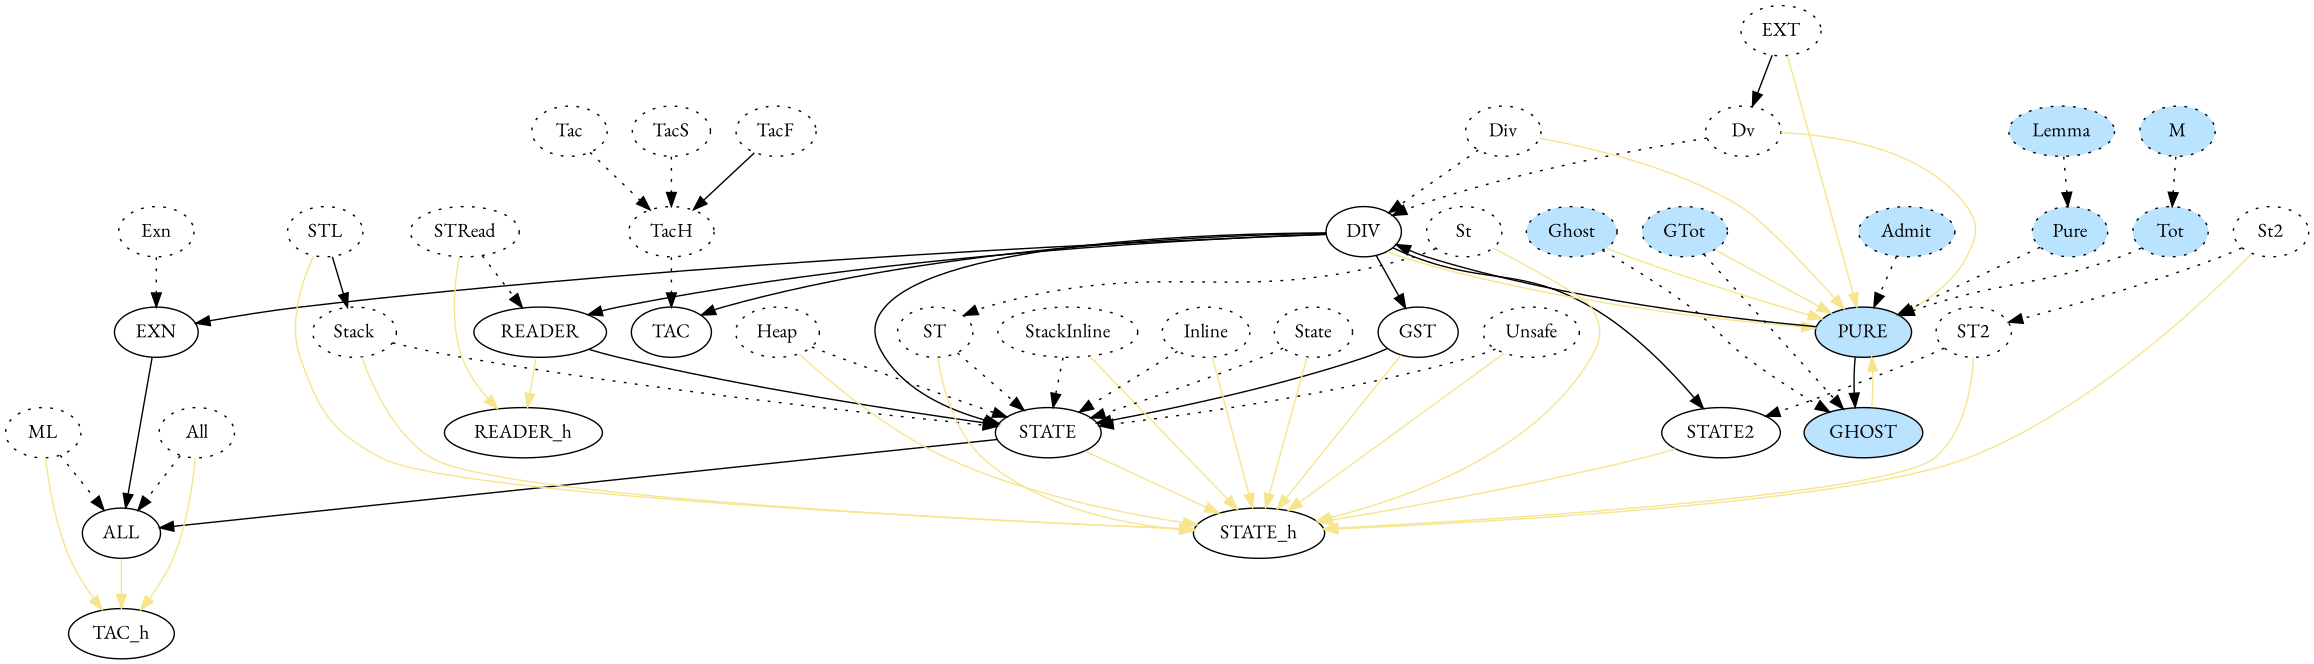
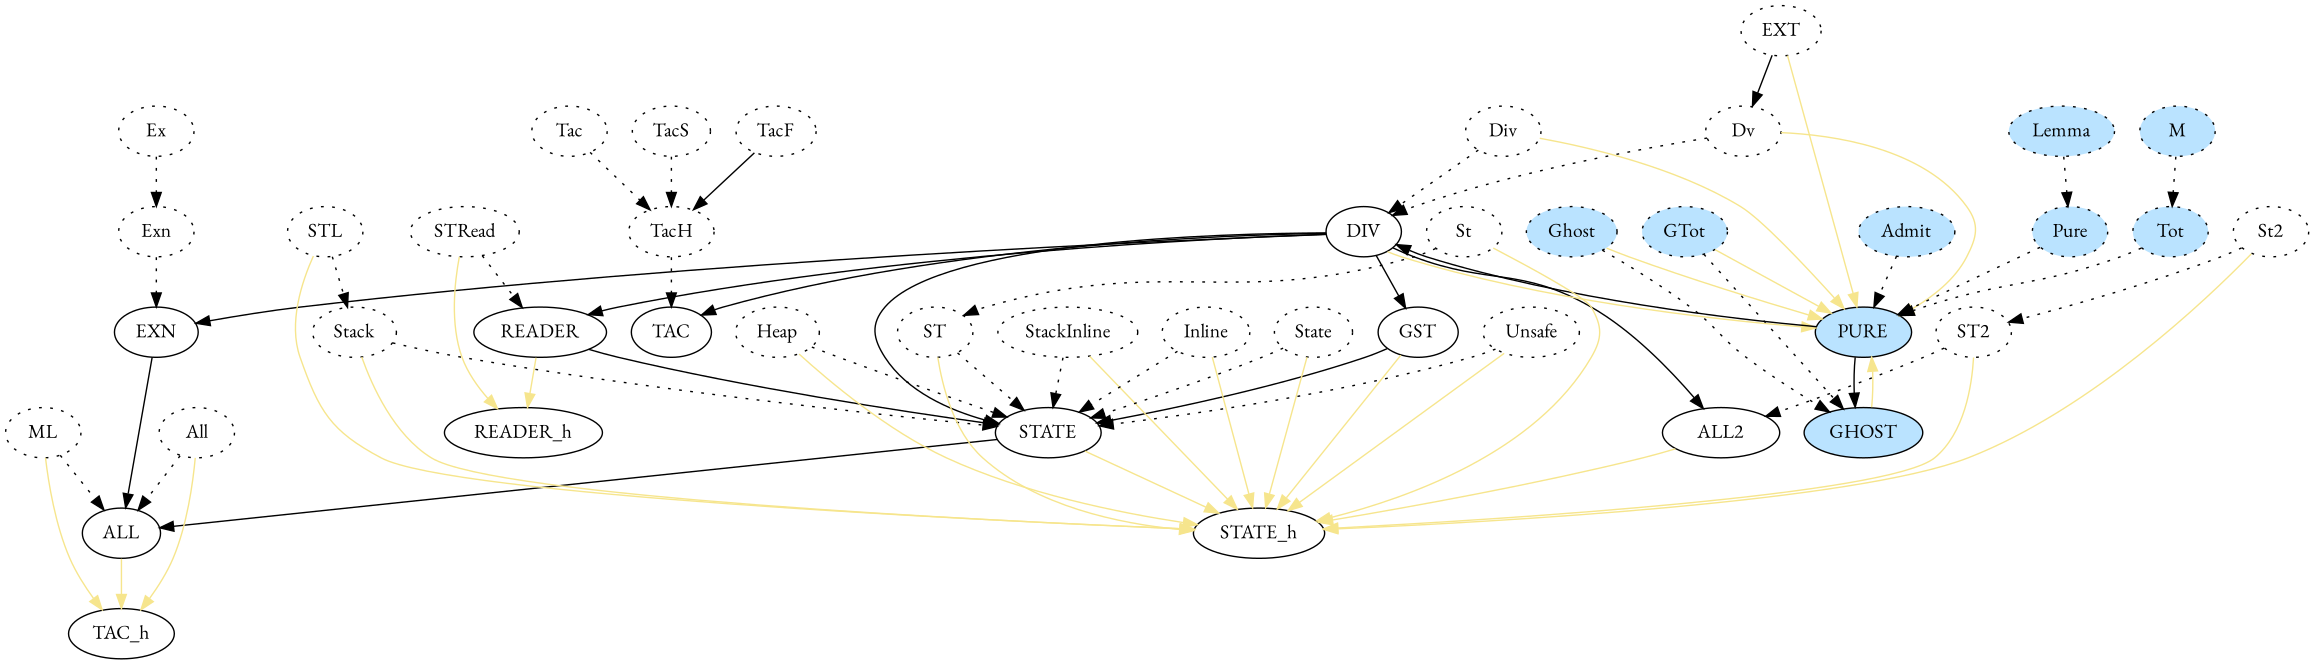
  digraph {
    fontname="EB Garamond"
    node [fontname="EB Garamond" style=dotted]
    edge [fontname="EB Garamond"]
    ALL [style=""]
    n2 [label=TAC_h style=""]
    GST [style=""]
    STATE [style=""]
    STATE_h [style=""]
    DIV [style=""]
    EXN [style=""]
    READER [style=""]
-   STATE2 [style=""]
+   STATE2 [label=ALL2 style=""]
    TAC [style=""]
    PURE [fillcolor="#bae3ff" style=filled]
    READER_h [style=""]
    GHOST [fillcolor="#bae3ff" style=filled]
    All
    ML
    Unsafe
    Stack
    Heap
    ST
    St
    StackInline
    Inline
    STL
    Div
    Dv
    EXT
    Exn
+   Ex
    STRead
    ST2
    St2
    State
    TacH
    Tac
    TacS
    TacF
    Pure [fillcolor="#bae3ff" style="dotted,filled"]
    Admit [fillcolor="#bae3ff" style="dotted,filled"]
    Tot [fillcolor="#bae3ff" style="dotted,filled"]
    GTot [fillcolor="#bae3ff" style="dotted,filled"]
    Ghost [fillcolor="#bae3ff" style="dotted,filled"]
    Lemma [fillcolor="#bae3ff" style="dotted,filled"]
    M [fillcolor="#bae3ff" style="dotted,filled"]
    ALL -> n2 [color="#f6e58d"]
    GST -> STATE
    GST -> STATE_h [color="#f6e58d"]
    STATE -> ALL
    STATE -> STATE_h [color="#f6e58d"]
    DIV -> GST
    DIV -> STATE
    DIV -> EXN
    DIV -> READER
    DIV -> STATE2
    DIV -> TAC
    DIV -> PURE [color="#f6e58d"]
    EXN -> ALL
    READER -> STATE
    READER -> READER_h [color="#f6e58d"]
    STATE2 -> STATE_h [color="#f6e58d"]
    PURE -> DIV
    PURE -> GHOST
    GHOST -> PURE [color="#f6e58d"]
    All -> ALL [style=dotted]
    All -> n2 [color="#f6e58d"]
    ML -> ALL [style=dotted]
    ML -> n2 [color="#f6e58d"]
    Unsafe -> STATE [style=dotted]
    Unsafe -> STATE_h [color="#f6e58d"]
    Stack -> STATE [style=dotted]
    Stack -> STATE_h [color="#f6e58d"]
    Heap -> STATE [style=dotted]
    Heap -> STATE_h [color="#f6e58d"]
    ST -> STATE [style=dotted]
    ST -> STATE_h [color="#f6e58d"]
    St -> STATE_h [color="#f6e58d"]
    St -> ST [style=dotted]
    StackInline -> STATE [style=dotted]
    StackInline -> STATE_h [color="#f6e58d"]
    Inline -> STATE [style=dotted]
    Inline -> STATE_h [color="#f6e58d"]
    STL -> STATE_h [color="#f6e58d"]
-   STL -> Stack [style=solid]
+   STL -> Stack [style=dotted]
    Div -> DIV [style=dotted]
    Div -> PURE [color="#f6e58d"]
    Dv -> DIV [style=dotted]
    Dv -> PURE [color="#f6e58d"]
    EXT -> PURE [color="#f6e58d"]
    EXT -> Dv [style=solid]
    Exn -> EXN [style=dotted]
+   Ex -> Exn [style=dotted]
    STRead -> READER [style=dotted]
    STRead -> READER_h [color="#f6e58d"]
    ST2 -> STATE_h [color="#f6e58d"]
    ST2 -> STATE2 [style=dotted]
    St2 -> STATE_h [color="#f6e58d"]
    St2 -> ST2 [style=dotted]
    State -> STATE [style=dotted]
    State -> STATE_h [color="#f6e58d"]
    TacH -> TAC [style=dotted]
    Tac -> TacH [style=dotted]
    TacS -> TacH [style=dotted]
    TacF -> TacH [style=solid]
    Pure -> PURE [style=dotted]
    Admit -> PURE [style=dotted]
    Tot -> PURE [style=dotted]
    GTot -> PURE [color="#f6e58d"]
    GTot -> GHOST [style=dotted]
    Ghost -> PURE [color="#f6e58d"]
    Ghost -> GHOST [style=dotted]
    Lemma -> Pure [style=dotted]
    M -> Tot [style=dotted]
  }
